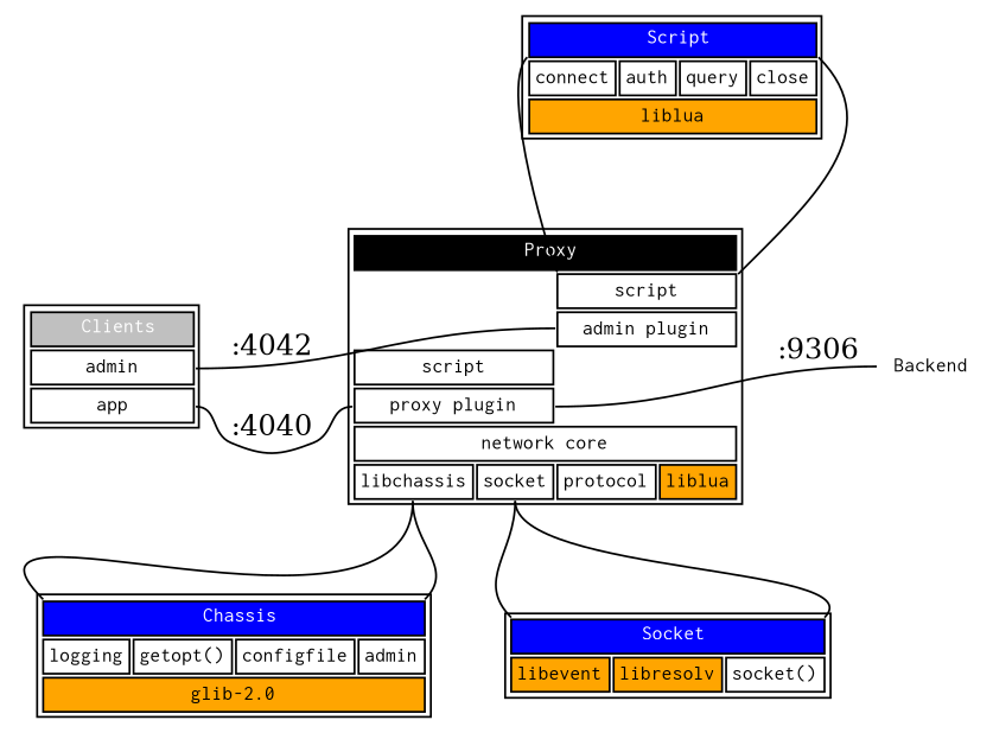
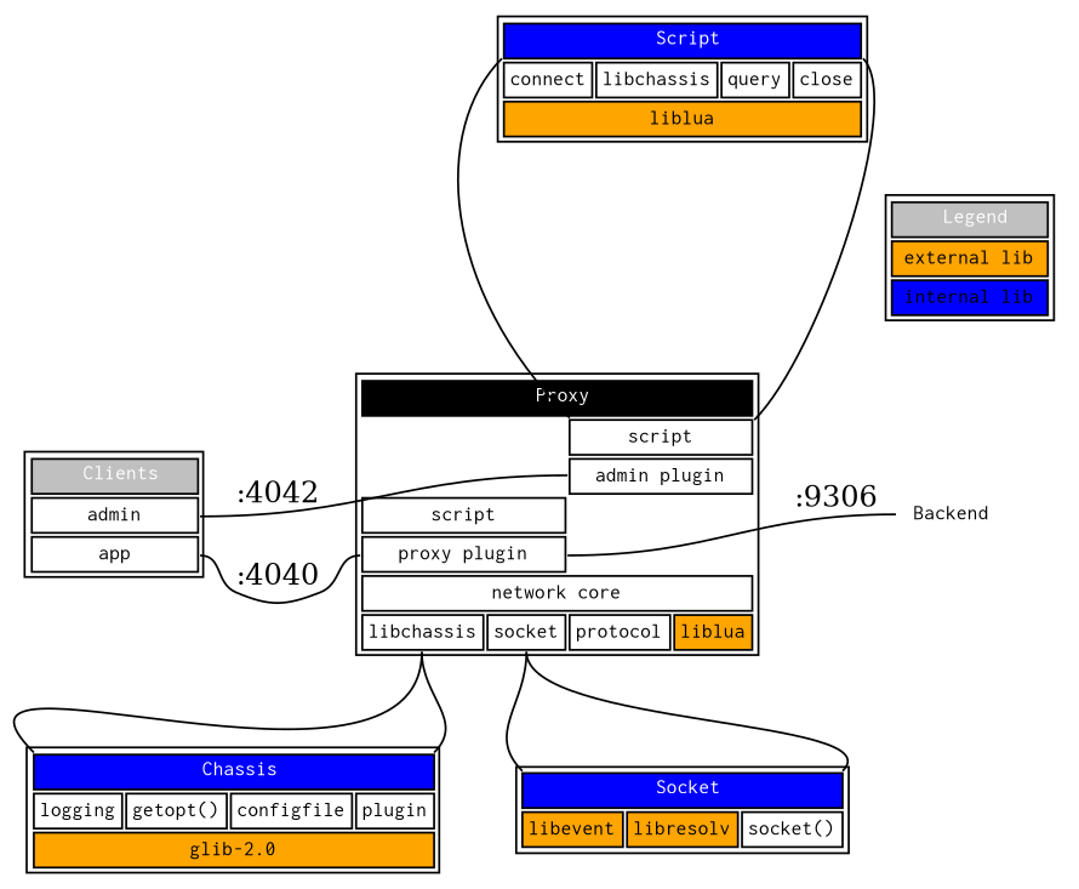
  digraph {
    node [fontname=Courier fontsize=10 shape=plaintext]
    edge [headport="head:ne" tailport="chassis:s" arrowhead=none]
    n1 [label=< 				<table border="1" cellborder="1"> 				 <tr> 				  <td bgcolor="black" port="head" colspan="4"> 				   <font color="white">Proxy</font> 				  </td> 				 </tr> 				 <tr> 				  <td border="0" colspan="2"></td> 				  <td border="1" port="script" colspan="2">script</td> 				 </tr> 				 <tr> 				  <td border="0" colspan="2"></td> 				  <td border="1" port="admin" colspan="2">admin plugin</td> 				 </tr> 				 <tr> 				  <td border="1" port="script" colspan="2">script</td> 				  <td border="0" colspan="2"></td> 				 </tr> 				 <tr> 				  <td border="1" port="proxy" colspan="2">proxy plugin</td> 				  <td border="0" colspan="2"></td> 				 </tr> 				 <tr> 				  <td border="1" port="proxy" colspan="4">network core</td> 				 </tr> 				 <tr> 				  <td border="1" port="chassis">libchassis</td> 				  <td border="1" port="socket">socket</td> 				  <td border="1" port="protocol">protocol</td> 				  <td border="1" bgcolor="orange">liblua</td> 				 </tr> 				</table> 				>]
    n2 [label=< 				<table border="1" cellborder="1"> 				 <tr> 				  <td bgcolor="grey" port="head"> 				   <font color="white">Clients</font> 				  </td> 				 </tr> 				 <tr> 				  <td border="1" port="admin">admin</td> 				 </tr> 				 <tr> 				  <td border="1" port="app">app</td> 				 </tr> 				</table> 				>]
    Backend
-   n4 [label=< 				<table border="1" cellborder="1"> 				 <tr> 				  <td bgcolor="blue" port="head" colspan="4"> 				   <font color="white">Script</font> 				  </td> 				 </tr> 				 <tr> 				  <td border="1">connect</td> 				  <td border="1">auth</td> 				  <td border="1">query</td> 				  <td border="1">close</td> 				 </tr> 				 <tr> 				  <td border="1" bgcolor="orange" colspan="4">liblua</td> 				 </tr>  				</table> 				>]
-   n5 [label=< 				<table border="1" cellborder="1"> 				 <tr> 				  <td bgcolor="blue" port="head" colspan="4"> 				   <font color="white">Chassis</font> 				  </td> 				 </tr> 				 <tr> 				  <td border="1" port="chassis">logging</td> 				  <td border="1">getopt()</td> 				  <td border="1">configfile</td> 				  <td border="1">admin</td> 				 </tr> 				 <tr> 				  <td border="1" bgcolor="orange" colspan="4">glib-2.0</td> 				 </tr>  				</table> 				>]
+   n4 [label=< 				<table border="1" cellborder="1"> 				 <tr> 				  <td bgcolor="blue" port="head" colspan="4"> 				   <font color="white">Script</font> 				  </td> 				 </tr> 				 <tr> 				  <td border="1">connect</td> 				  <td border="1">libchassis</td> 				  <td border="1">query</td> 				  <td border="1">close</td> 				 </tr> 				 <tr> 				  <td border="1" bgcolor="orange" colspan="4">liblua</td> 				 </tr>  				</table> 				>]
+   n5 [label=< 				<table border="1" cellborder="1"> 				 <tr> 				  <td bgcolor="blue" port="head" colspan="4"> 				   <font color="white">Chassis</font> 				  </td> 				 </tr> 				 <tr> 				  <td border="1" port="chassis">logging</td> 				  <td border="1">getopt()</td> 				  <td border="1">configfile</td> 				  <td border="1">plugin</td> 				 </tr> 				 <tr> 				  <td border="1" bgcolor="orange" colspan="4">glib-2.0</td> 				 </tr>  				</table> 				>]
    n6 [label=< 				<table border="1" cellborder="1"> 				 <tr> 				  <td bgcolor="blue" port="head" colspan="3"> 				   <font color="white">Socket</font> 				  </td> 				 </tr> 				 <tr> 				  <td border="1" bgcolor="orange">libevent</td> 				  <td border="1" bgcolor="orange">libresolv</td> 				  <td border="1">socket()</td> 				 </tr> 				</table> 				>]
+   n7 [label=< 			<table border="1" cellborder="1"> 			 <tr> 			  <td bgcolor="grey" port="head"> 			   <font color="white">Legend</font> 			  </td> 			 </tr> 			 <tr> 			  <td border="1" bgcolor="orange">external lib</td> 			 </tr> 			 <tr> 			  <td border="1" bgcolor="blue">internal lib</td> 			 </tr> 			</table> 			>]
    subgraph sub_1 {
      rank=same
      n1
      n2
      Backend
    }
    subgraph sub_2 {
      rank=min
      n4
    }
    subgraph sub_3 {
      rank=same
      n5
      n6
    }
    n1 -> Backend [headport=w label=":9306" tailport="proxy:e" arrowhead=""]
    n1 -> n4 [headport="head:se" tailport="script:ne"]
    n1 -> n4 [headport="head:sw" tailport="script:nw"]
    n1 -> n5
    n1 -> n5 [headport="head:nw"]
    n1 -> n6 [tailport="socket:s"]
    n1 -> n6 [headport="head:nw" tailport="socket:s"]
    n2 -> n1 [headport="admin:w" label=":4042" tailport="admin:e" arrowhead=""]
    n2 -> n1 [headport="proxy:w" label=":4040" tailport="app:e" arrowhead=""]
  }
